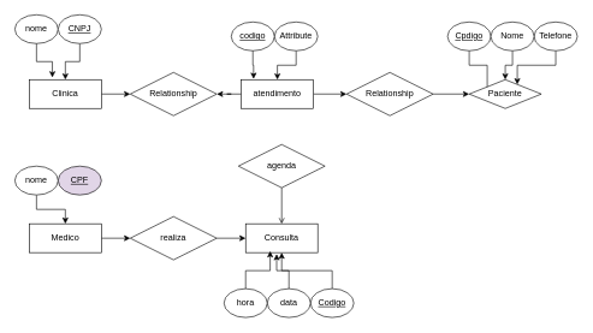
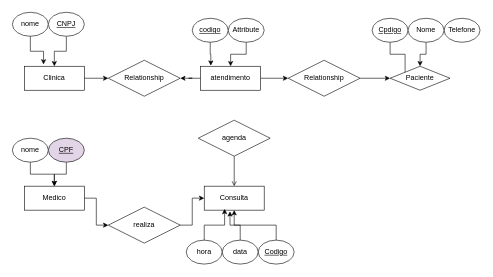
  <mxCell id="0" />
  <mxCell id="1" parent="0" />
  <mxCell id="2" value="Consulta" style="whiteSpace=wrap;html=1;align=center;" vertex="1" parent="1"><mxGeometry x="340" y="310" width="100" height="40" as="geometry" /></mxCell>
  <mxCell id="3" value="Paciente" style="rhombus;whiteSpace=wrap;html=1;align=center;" vertex="1" parent="1"><mxGeometry x="650" y="110" width="100" height="40" as="geometry" /></mxCell>
  <mxCell id="4" style="edgeStyle=orthogonalEdgeStyle;rounded=0;orthogonalLoop=1;jettySize=auto;html=1;entryX=1;entryY=0.5;entryDx=0;entryDy=0;" edge="1" parent="1" source="6" target="11"><mxGeometry relative="1" as="geometry" /></mxCell>
  <mxCell id="5" style="edgeStyle=orthogonalEdgeStyle;rounded=0;orthogonalLoop=1;jettySize=auto;html=1;entryX=0;entryY=0.5;entryDx=0;entryDy=0;" edge="1" parent="1" source="6" target="15"><mxGeometry relative="1" as="geometry" /></mxCell>
  <mxCell id="6" value="atendimento" style="whiteSpace=wrap;html=1;align=center;" vertex="1" parent="1"><mxGeometry x="334" y="110" width="100" height="40" as="geometry" /></mxCell>
  <mxCell id="7" style="edgeStyle=orthogonalEdgeStyle;rounded=0;orthogonalLoop=1;jettySize=auto;html=1;exitX=1;exitY=0.5;exitDx=0;exitDy=0;" edge="1" parent="1" source="8" target="11"><mxGeometry relative="1" as="geometry" /></mxCell>
  <mxCell id="8" value="Clinica" style="whiteSpace=wrap;html=1;align=center;" vertex="1" parent="1"><mxGeometry x="40" y="110" width="100" height="40" as="geometry" /></mxCell>
  <mxCell id="9" style="edgeStyle=orthogonalEdgeStyle;rounded=0;orthogonalLoop=1;jettySize=auto;html=1;entryX=0;entryY=0.5;entryDx=0;entryDy=0;" edge="1" parent="1" source="10" target="17"><mxGeometry relative="1" as="geometry" /></mxCell>
  <mxCell id="10" value="Medico" style="whiteSpace=wrap;html=1;align=center;" vertex="1" parent="1"><mxGeometry x="40" y="310" width="100" height="40" as="geometry" /></mxCell>
  <mxCell id="11" value="Relationship" style="shape=rhombus;perimeter=rhombusPerimeter;whiteSpace=wrap;html=1;align=center;" vertex="1" parent="1"><mxGeometry x="180" y="100" width="120" height="60" as="geometry" /></mxCell>
  <mxCell id="12" style="edgeStyle=orthogonalEdgeStyle;rounded=0;orthogonalLoop=1;jettySize=auto;html=1;entryX=0.5;entryY=0;entryDx=0;entryDy=0;endArrow=open;" edge="1" parent="1" source="13" target="2"><mxGeometry relative="1" as="geometry" /></mxCell>
  <mxCell id="13" value="agenda" style="shape=rhombus;perimeter=rhombusPerimeter;whiteSpace=wrap;html=1;align=center;" vertex="1" parent="1"><mxGeometry x="330" y="200" width="120" height="60" as="geometry" /></mxCell>
  <mxCell id="14" style="edgeStyle=orthogonalEdgeStyle;rounded=0;orthogonalLoop=1;jettySize=auto;html=1;exitX=1;exitY=0.5;exitDx=0;exitDy=0;entryX=0;entryY=0.5;entryDx=0;entryDy=0;" edge="1" parent="1" source="15" target="3"><mxGeometry relative="1" as="geometry" /></mxCell>
  <mxCell id="15" value="Relationship" style="shape=rhombus;perimeter=rhombusPerimeter;whiteSpace=wrap;html=1;align=center;" vertex="1" parent="1"><mxGeometry x="480" y="100" width="120" height="60" as="geometry" /></mxCell>
  <mxCell id="16" style="edgeStyle=orthogonalEdgeStyle;rounded=0;orthogonalLoop=1;jettySize=auto;html=1;entryX=0;entryY=0.5;entryDx=0;entryDy=0;" edge="1" parent="1" source="17" target="2"><mxGeometry relative="1" as="geometry" /></mxCell>
- <mxCell id="17" value="realiza" style="shape=rhombus;perimeter=rhombusPerimeter;whiteSpace=wrap;html=1;align=center;" vertex="1" parent="1"><mxGeometry x="180" y="300" width="120" height="60" as="geometry" /></mxCell>
+ <mxCell id="17" value="realiza" style="shape=rhombus;perimeter=rhombusPerimeter;whiteSpace=wrap;html=1;align=center;" vertex="1" parent="1"><mxGeometry x="180" y="345" width="120" height="60" as="geometry" /></mxCell>
  <mxCell id="18" value="nome" style="ellipse;whiteSpace=wrap;html=1;align=center;" vertex="1" parent="1"><mxGeometry y="20" width="60" height="40" as="geometry" x="20" /></mxCell>
  <mxCell id="19" style="edgeStyle=orthogonalEdgeStyle;rounded=0;orthogonalLoop=1;jettySize=auto;html=1;" edge="1" parent="1" source="20" target="8"><mxGeometry relative="1" as="geometry" /></mxCell>
  <mxCell id="20" value="&lt;u&gt;CNPJ&lt;/u&gt;" style="ellipse;whiteSpace=wrap;html=1;align=center;" vertex="1" parent="1"><mxGeometry x="80" y="20" width="60" height="40" as="geometry" /></mxCell>
  <mxCell id="21" style="edgeStyle=orthogonalEdgeStyle;rounded=0;orthogonalLoop=1;jettySize=auto;html=1;entryX=0.32;entryY=-0.075;entryDx=0;entryDy=0;entryPerimeter=0;" edge="1" parent="1" source="18" target="8"><mxGeometry relative="1" as="geometry" /></mxCell>
  <mxCell id="22" style="edgeStyle=orthogonalEdgeStyle;rounded=0;orthogonalLoop=1;jettySize=auto;html=1;entryX=0;entryY=0;entryDx=0;entryDy=0;endArrow=none;" edge="1" parent="1" source="23" target="3"><mxGeometry relative="1" as="geometry" /></mxCell>
  <mxCell id="23" value="&lt;u&gt;Cpdigo&lt;/u&gt;" style="ellipse;whiteSpace=wrap;html=1;align=center;" vertex="1" parent="1"><mxGeometry x="620" y="30" width="60" height="40" as="geometry" /></mxCell>
  <mxCell id="24" style="edgeStyle=orthogonalEdgeStyle;rounded=0;orthogonalLoop=1;jettySize=auto;html=1;" edge="1" parent="1" source="25" target="6"><mxGeometry relative="1" as="geometry" /></mxCell>
  <mxCell id="25" value="Attribute" style="ellipse;whiteSpace=wrap;html=1;align=center;" vertex="1" parent="1"><mxGeometry x="380" y="30" width="60" height="40" as="geometry" /></mxCell>
  <mxCell id="26" value="&lt;u&gt;codigo&lt;/u&gt;" style="ellipse;whiteSpace=wrap;html=1;align=center;" vertex="1" parent="1"><mxGeometry x="320" y="30" width="60" height="40" as="geometry" /></mxCell>
- <mxCell id="27" style="edgeStyle=orthogonalEdgeStyle;rounded=0;orthogonalLoop=1;jettySize=auto;html=1;entryX=0.75;entryY=0;entryDx=0;entryDy=0;" edge="1" parent="1" source="28" target="3"><mxGeometry relative="1" as="geometry" /></mxCell>
  <mxCell id="28" value="Telefone" style="ellipse;whiteSpace=wrap;html=1;align=center;" vertex="1" parent="1"><mxGeometry x="740" y="30" width="60" height="40" as="geometry" /></mxCell>
  <mxCell id="29" style="edgeStyle=orthogonalEdgeStyle;rounded=0;orthogonalLoop=1;jettySize=auto;html=1;" edge="1" parent="1" source="30" target="3"><mxGeometry relative="1" as="geometry" /></mxCell>
  <mxCell id="30" value="Nome" style="ellipse;whiteSpace=wrap;html=1;align=center;" vertex="1" parent="1"><mxGeometry x="680" y="30" width="60" height="40" as="geometry" /></mxCell>
  <mxCell id="31" style="edgeStyle=orthogonalEdgeStyle;rounded=0;orthogonalLoop=1;jettySize=auto;html=1;" edge="1" parent="1" source="32" target="2"><mxGeometry relative="1" as="geometry" /></mxCell>
  <mxCell id="32" value="&lt;u&gt;Codigo&lt;/u&gt;" style="ellipse;whiteSpace=wrap;html=1;align=center;" vertex="1" parent="1"><mxGeometry x="430" y="400" width="60" height="40" as="geometry" /></mxCell>
  <mxCell id="33" value="data" style="ellipse;whiteSpace=wrap;html=1;align=center;" vertex="1" parent="1"><mxGeometry x="370" y="400" width="60" height="40" as="geometry" /></mxCell>
  <mxCell id="34" value="hora" style="ellipse;whiteSpace=wrap;html=1;align=center;" vertex="1" parent="1"><mxGeometry x="310" y="400" width="60" height="40" as="geometry" /></mxCell>
+ <mxCell id="35" style="edgeStyle=orthogonalEdgeStyle;rounded=0;orthogonalLoop=1;jettySize=auto;html=1;" edge="1" parent="1" source="36" target="10"><mxGeometry relative="1" as="geometry" /></mxCell>
  <mxCell id="36" value="&lt;u&gt;CPF&lt;/u&gt;" style="ellipse;whiteSpace=wrap;html=1;align=center;fillColor=#e1d5e7;" vertex="1" parent="1"><mxGeometry x="80" y="230" width="60" height="40" as="geometry" /></mxCell>
  <mxCell id="37" style="edgeStyle=orthogonalEdgeStyle;rounded=0;orthogonalLoop=1;jettySize=auto;html=1;" edge="1" parent="1" source="38" target="10"><mxGeometry relative="1" as="geometry" /></mxCell>
  <mxCell id="38" value="nome" style="ellipse;whiteSpace=wrap;html=1;align=center;" vertex="1" parent="1"><mxGeometry y="230" width="60" height="40" as="geometry" x="20" /></mxCell>
  <mxCell id="39" style="edgeStyle=orthogonalEdgeStyle;rounded=0;orthogonalLoop=1;jettySize=auto;html=1;entryX=0.34;entryY=0.95;entryDx=0;entryDy=0;entryPerimeter=0;" edge="1" parent="1" source="34" target="2"><mxGeometry relative="1" as="geometry" /></mxCell>
  <mxCell id="40" style="edgeStyle=orthogonalEdgeStyle;rounded=0;orthogonalLoop=1;jettySize=auto;html=1;entryX=0.43;entryY=1.05;entryDx=0;entryDy=0;entryPerimeter=0;" edge="1" parent="1" source="33" target="2"><mxGeometry relative="1" as="geometry" /></mxCell>
  <mxCell id="41" style="edgeStyle=orthogonalEdgeStyle;rounded=0;orthogonalLoop=1;jettySize=auto;html=1;entryX=0.17;entryY=-0.025;entryDx=0;entryDy=0;entryPerimeter=0;" edge="1" parent="1" source="26" target="6"><mxGeometry relative="1" as="geometry" /></mxCell>
